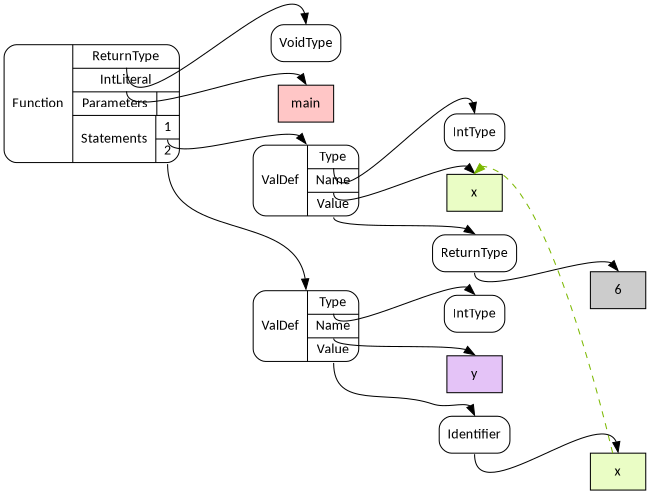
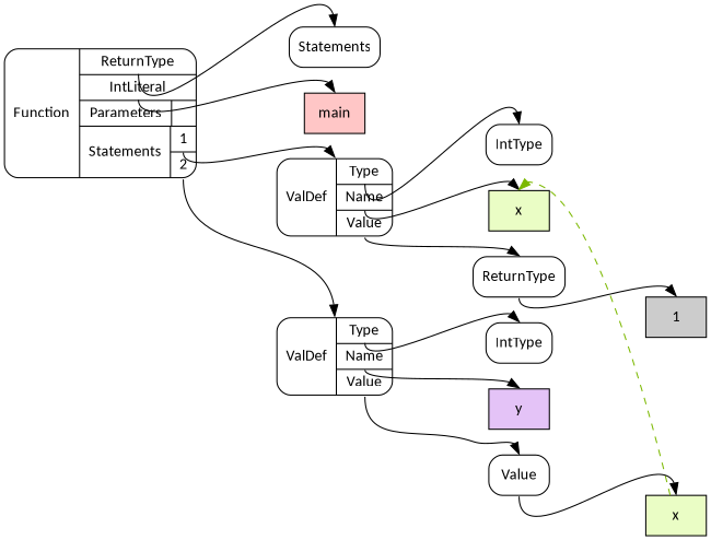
  digraph {
    nodesep=0.3
    ordering=out
    rankdir=LR
    ranksep=1
    node [fillcolor=white fontname=Calibri shape=Mrecord style=filled]
    edge [headport=n tailport="p0:s"]
-   n1 [label=VoidType]
+   n1 [label=Statements]
    n2 [fillcolor="#FFC6C6" label=main shape=box]
    n3 [label=IntType]
    n4 [fillcolor="#EAFDC5" label=x shape=box]
-   n5 [fillcolor="#cccccc" label=6 shape=box]
+   n5 [fillcolor="#cccccc" label=1 shape=box]
    n6 [label=ReturnType]
    n7 [label="{ValDef|{<p0>Type|<p1>Name|<p2>Value}}"]
    n8 [label=IntType]
    n9 [fillcolor="#E4C3F7" label=y shape=box]
    n10 [fillcolor="#EAFDC5" label=x shape=box]
-   n11 [label=Identifier]
+   n11 [label=Value]
    n12 [label="{ValDef|{<p0>Type|<p1>Name|<p2>Value}}"]
    n13 [label="{Function|{<p0>ReturnType|<p1>IntLiteral|{Parameters|{}}|{Statements|{<p3_0>1|<p3_1>2}}}}"]
    n6 -> n5 [tailport=s]
    n7 -> n3
    n7 -> n4 [tailport="p1:s"]
    n7 -> n6 [tailport="p2:s"]
    n10 -> n4 [color="#7BB800" constraint=false style=dashed]
    n11 -> n10 [tailport=s]
    n12 -> n8
    n12 -> n9 [tailport="p1:s"]
    n12 -> n11 [tailport="p2:s"]
    n13 -> n1
    n13 -> n2 [tailport="p1:s"]
    n13 -> n7 [tailport="p3_0:s"]
    n13 -> n12 [tailport="p3_1:s"]
  }
